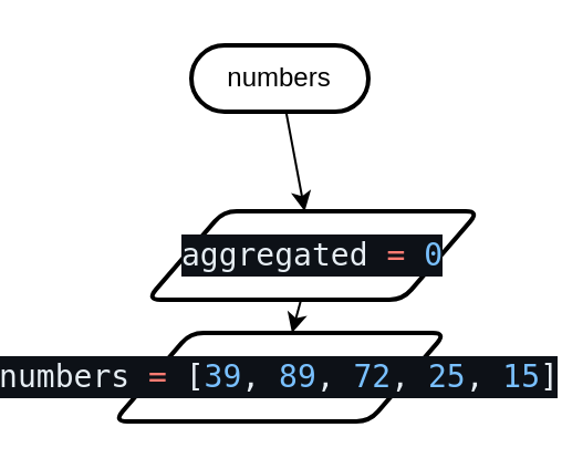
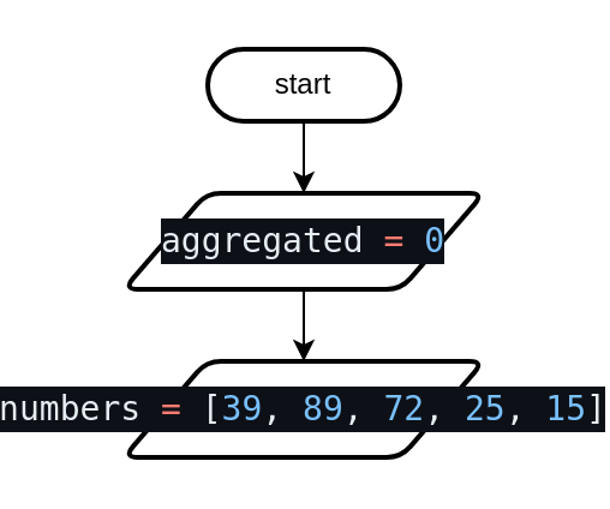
  <mxCell id="0" />
  <mxCell id="1" parent="0" />
  <mxCell id="2" value="" style="edgeStyle=none;html=1;" edge="1" parent="1" source="3" target="5"><mxGeometry relative="1" as="geometry" /></mxCell>
- <mxCell id="3" value="numbers" style="html=1;dashed=0;whiteSpace=wrap;shape=mxgraph.dfd.start;strokeWidth=2;" vertex="1" parent="1"><mxGeometry x="55" y="20" width="80" height="30" as="geometry" /></mxCell>
+ <mxCell id="3" value="start" style="html=1;dashed=0;whiteSpace=wrap;shape=mxgraph.dfd.start;strokeWidth=2;" vertex="1" parent="1"><mxGeometry x="55" y="20" width="80" height="30" as="geometry" /></mxCell>
  <mxCell id="4" value="" style="edgeStyle=none;html=1;" edge="1" parent="1" source="5" target="6"><mxGeometry relative="1" as="geometry" /></mxCell>
- <mxCell id="5" value="&lt;div style=&quot;color: rgb(230, 237, 243); background-color: rgb(13, 17, 23); font-family: &amp;quot;Droid Sans Mono&amp;quot;, &amp;quot;monospace&amp;quot;, monospace; font-size: 14px; line-height: 19px; white-space: pre;&quot;&gt;&lt;span style=&quot;color: #e6edf3;&quot;&gt;aggregated&lt;/span&gt;&lt;span style=&quot;color: #e6edf3;&quot;&gt; &lt;/span&gt;&lt;span style=&quot;color: #ff7b72;&quot;&gt;=&lt;/span&gt;&lt;span style=&quot;color: #e6edf3;&quot;&gt; &lt;/span&gt;&lt;span style=&quot;color: #79c0ff;&quot;&gt;0&lt;/span&gt;&lt;/div&gt;" style="shape=parallelogram;html=1;strokeWidth=2;perimeter=parallelogramPerimeter;whiteSpace=wrap;rounded=1;arcSize=12;size=0.23;" vertex="1" parent="1"><mxGeometry x="35" y="95" width="150" height="40" as="geometry" /></mxCell>
+ <mxCell id="5" value="&lt;div style=&quot;color: rgb(230, 237, 243); background-color: rgb(13, 17, 23); font-family: &amp;quot;Droid Sans Mono&amp;quot;, &amp;quot;monospace&amp;quot;, monospace; font-size: 14px; line-height: 19px; white-space: pre;&quot;&gt;&lt;span style=&quot;color: #e6edf3;&quot;&gt;aggregated&lt;/span&gt;&lt;span style=&quot;color: #e6edf3;&quot;&gt; &lt;/span&gt;&lt;span style=&quot;color: #ff7b72;&quot;&gt;=&lt;/span&gt;&lt;span style=&quot;color: #e6edf3;&quot;&gt; &lt;/span&gt;&lt;span style=&quot;color: #79c0ff;&quot;&gt;0&lt;/span&gt;&lt;/div&gt;" style="shape=parallelogram;html=1;strokeWidth=2;perimeter=parallelogramPerimeter;whiteSpace=wrap;rounded=1;arcSize=12;size=0.23;" vertex="1" parent="1"><mxGeometry x="20" y="80" width="150" height="40" as="geometry" /></mxCell>
  <mxCell id="6" value="&lt;div style=&quot;color: rgb(230, 237, 243); background-color: rgb(13, 17, 23); font-family: &amp;quot;Droid Sans Mono&amp;quot;, &amp;quot;monospace&amp;quot;, monospace; font-size: 14px; line-height: 19px; white-space: pre;&quot;&gt;&lt;div style=&quot;color: rgb(230, 237, 243); line-height: 19px;&quot;&gt;&lt;span style=&quot;color: #e6edf3;&quot;&gt;numbers&lt;/span&gt;&lt;span style=&quot;color: #e6edf3;&quot;&gt; &lt;/span&gt;&lt;span style=&quot;color: #ff7b72;&quot;&gt;=&lt;/span&gt;&lt;span style=&quot;color: #e6edf3;&quot;&gt; [&lt;/span&gt;&lt;span style=&quot;color: #79c0ff;&quot;&gt;39&lt;/span&gt;&lt;span style=&quot;color: #e6edf3;&quot;&gt;, &lt;/span&gt;&lt;span style=&quot;color: #79c0ff;&quot;&gt;89&lt;/span&gt;&lt;span style=&quot;color: #e6edf3;&quot;&gt;, &lt;/span&gt;&lt;span style=&quot;color: #79c0ff;&quot;&gt;72&lt;/span&gt;&lt;span style=&quot;color: #e6edf3;&quot;&gt;, &lt;/span&gt;&lt;span style=&quot;color: #79c0ff;&quot;&gt;25&lt;/span&gt;&lt;span style=&quot;color: #e6edf3;&quot;&gt;, &lt;/span&gt;&lt;span style=&quot;color: #79c0ff;&quot;&gt;15&lt;/span&gt;&lt;span style=&quot;color: #e6edf3;&quot;&gt;]&lt;/span&gt;&lt;/div&gt;&lt;/div&gt;" style="shape=parallelogram;html=1;strokeWidth=2;perimeter=parallelogramPerimeter;whiteSpace=wrap;rounded=1;arcSize=12;size=0.23;" vertex="1" parent="1"><mxGeometry x="20" y="150" width="150" height="40" as="geometry" /></mxCell>
